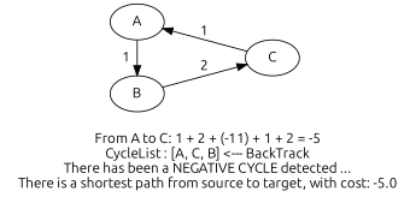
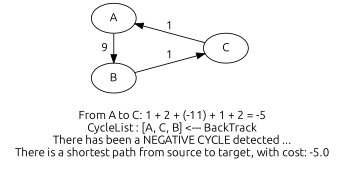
  digraph {
    fontname=Ubuntu
    forcelabels=true
    label="\n  From A to C: 1 + 2 + (-11) + 1 + 2 = -5\n  CycleList : [A, C, B] <--- BackTrack\n  There has been a NEGATIVE CYCLE detected ...\n  There is a shortest path from source to target, with cost: -5.0\n	"
    rankdir=LR
    ranksep=1
    splines=line
    node [fontname=Ubuntu]
    edge [fontname=Ubuntu]
    A
    B
    C
    subgraph sub_1 {
      rank=same
      A
      B
    }
    subgraph sub_2 {
      rank=same
      C
    }
-   A -> B [label=1]
-   B -> C [label=2]
+   A -> B [label=9]
+   B -> C [label=1]
    C -> A [label=1]
  }
